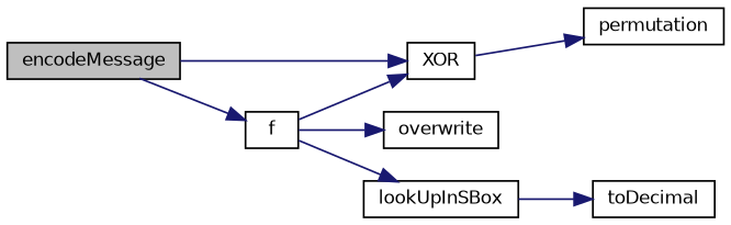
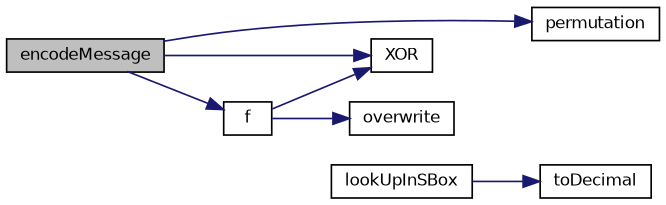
  digraph {
    rankdir=LR
    node [color=black fillcolor=white fontname=Helvetica fontsize=10 shape=record style=filled]
    edge [color=midnightblue fontname=Helvetica fontsize=10 labelfontname=Helvetica labelfontsize=10 style=solid]
    n1 [fillcolor=grey75 fontcolor=black height=0.2 label=encodeMessage width=0.4]
    n2 [height=0.2 label=f width=0.4]
    n3 [height=0.2 label=XOR width=0.4]
    n4 [height=0.2 label=permutation width=0.4]
    n5 [height=0.2 label=overwrite width=0.4]
    n6 [height=0.2 label=lookUpInSBox width=0.4]
    n7 [height=0.2 label=toDecimal width=0.4]
    n1 -> n2
    n1 -> n3
-   n3 -> n4
+   n1 -> n4
    n2 -> n3
    n2 -> n5
-   n2 -> n6
    n6 -> n7
  }
